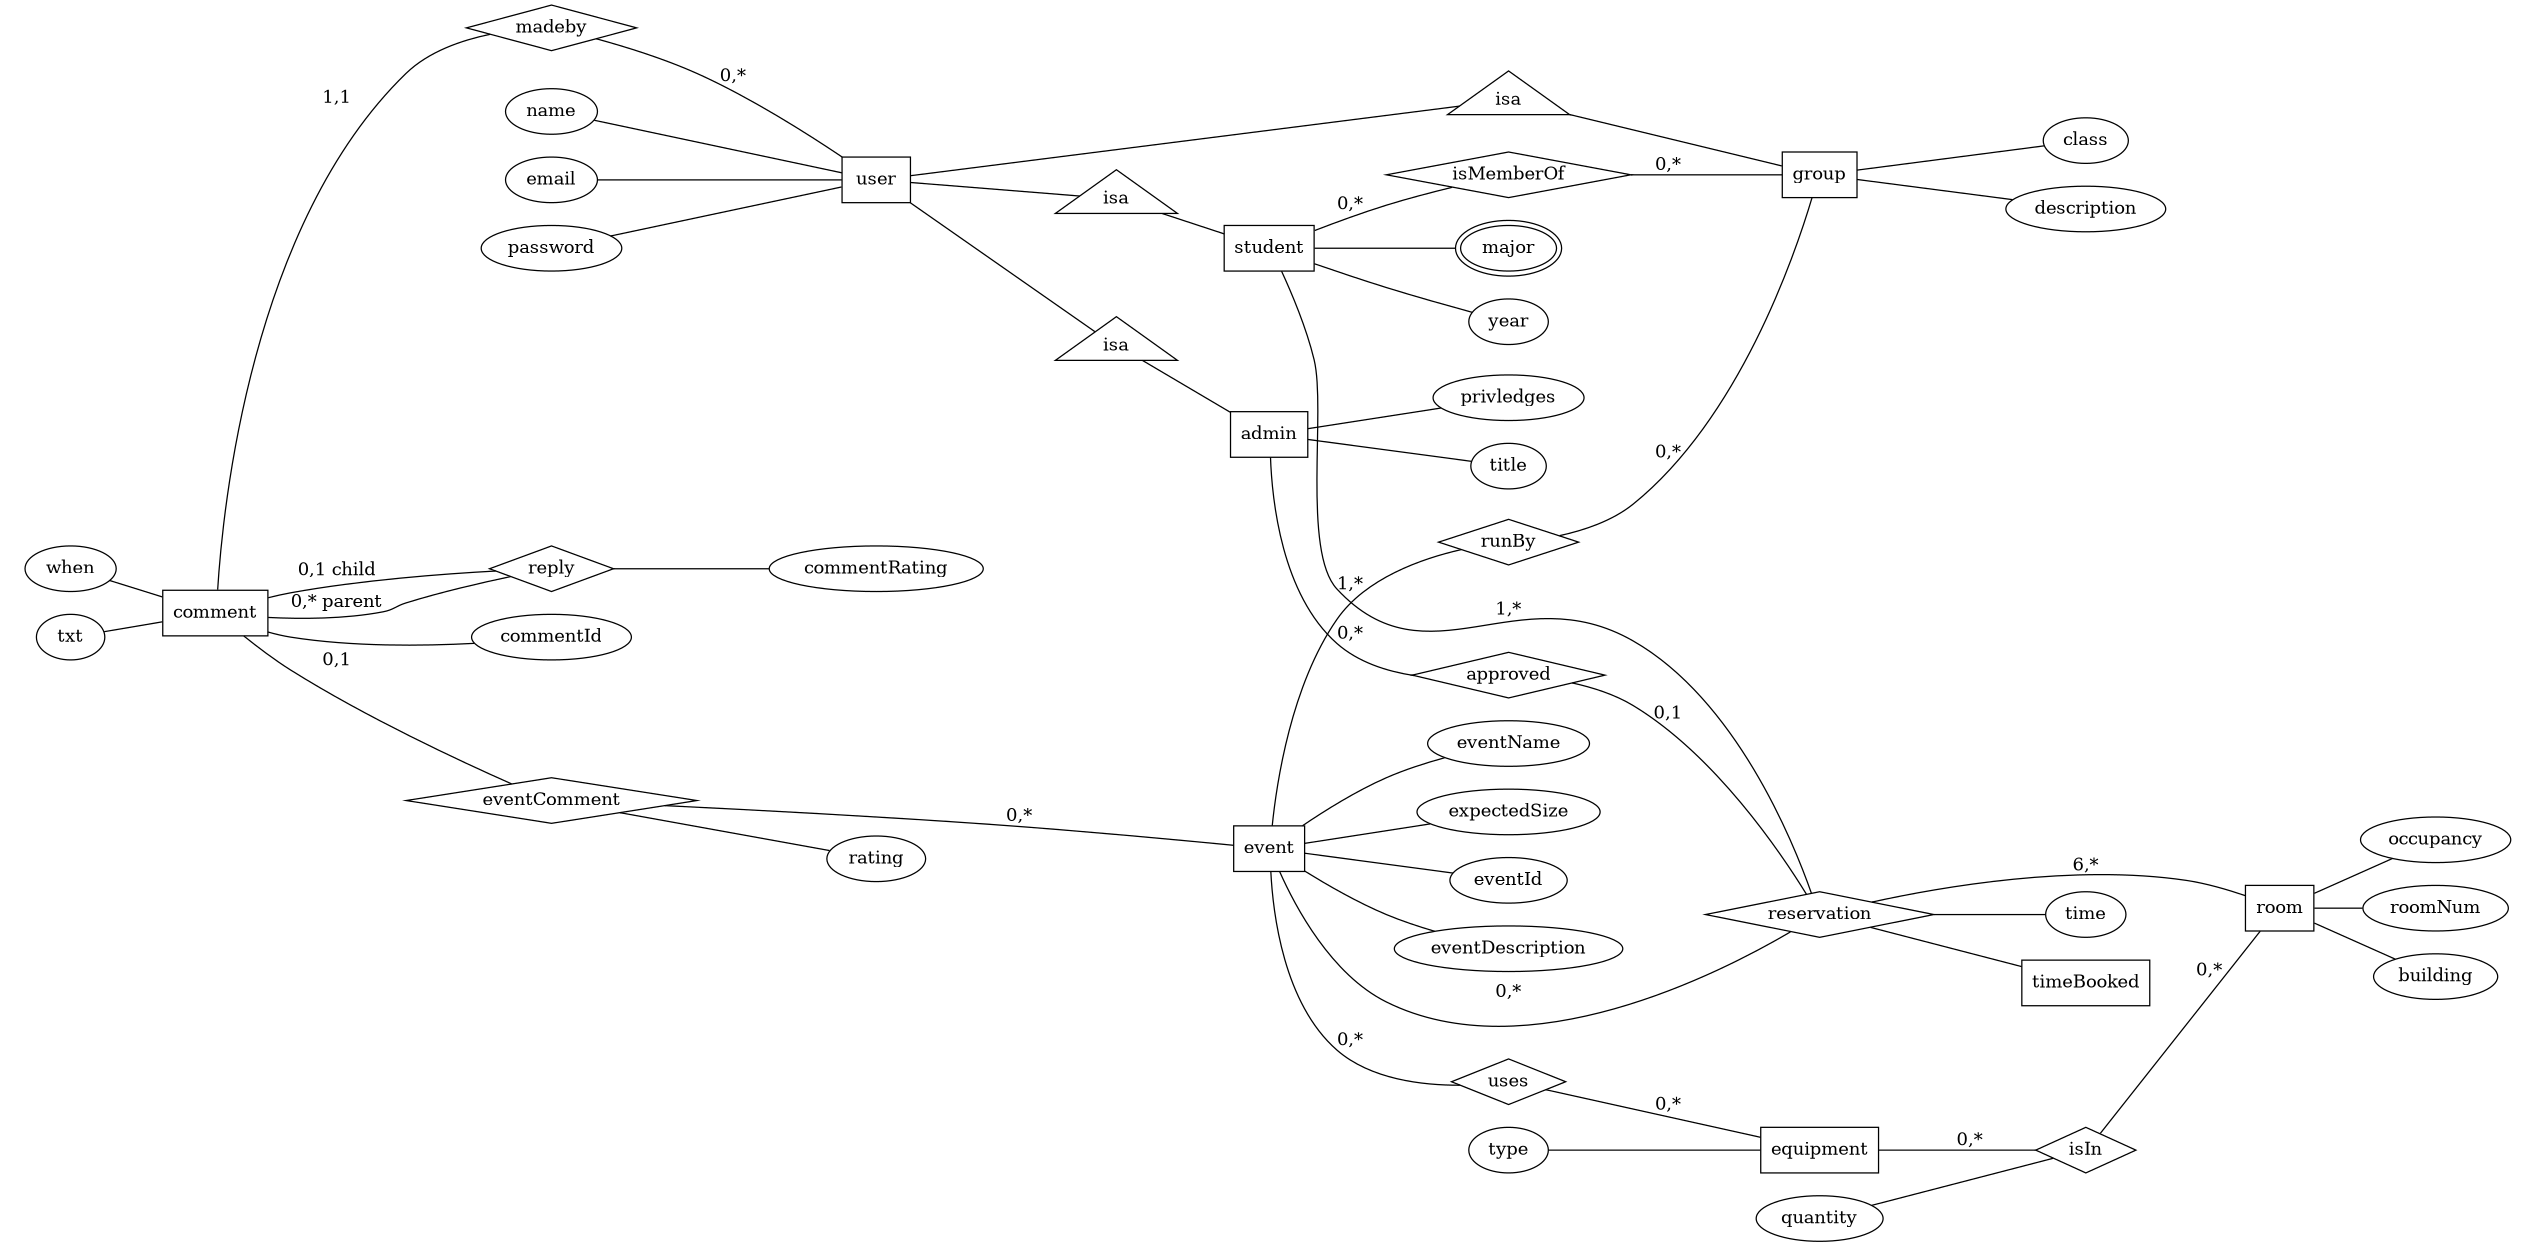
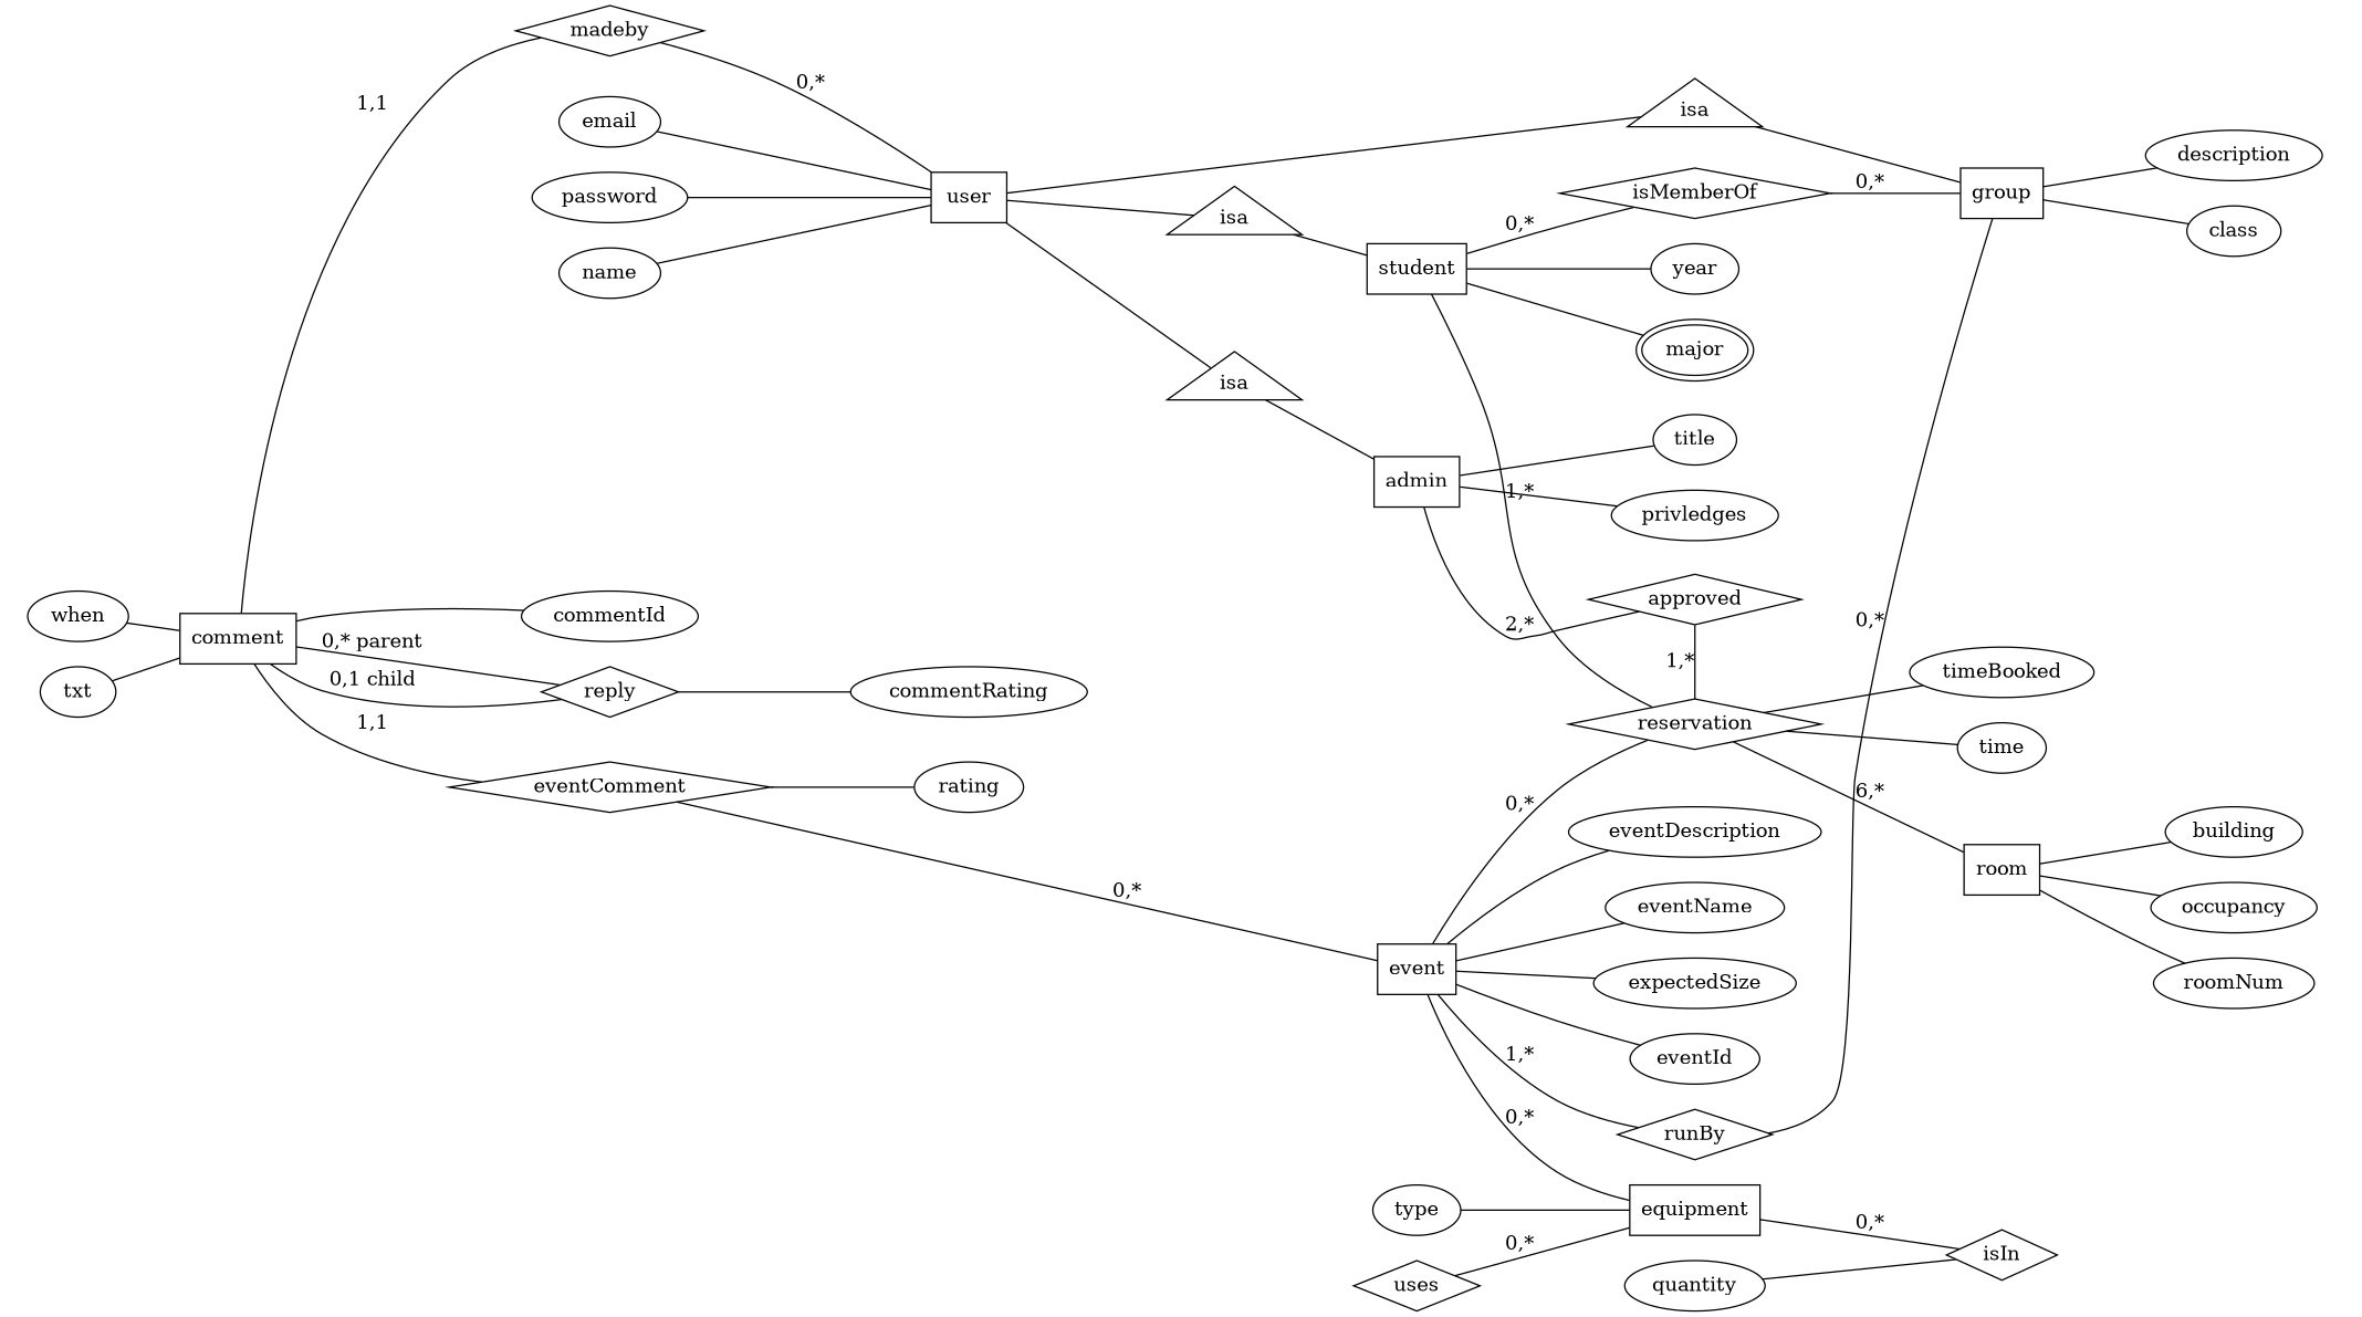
  graph {
    rankdir=LR
    user [shape=box]
    name
    email
    password
    student [shape=box]
    major [peripheries=2]
    year
    admin [shape=box]
    privledges
    title
    group [shape=box]
    class
    description
    n14 [label=isa shape=triangle]
    n15 [label=isa shape=triangle]
    n16 [label=isa shape=triangle]
    isMemberOf [shape=diamond]
    room [shape=box]
    building
    roomNum
    occupancy
    event [shape=box]
    eventName
    eventDescription
    eventId
    expectedSize
    reservation [shape=diamond]
    time
-   timeBooked [shape=box]
+   timeBooked
    comment [shape=box]
    reply [shape=diamond]
    commentId
    commentRating
    when
    txt
    equipment [shape=box]
    type
    approved [shape=diamond]
    uses [shape=diamond]
    runBy [shape=diamond]
    eventComment [shape=diamond]
    madeby [shape=diamond]
    isIn [shape=diamond]
    rating
    quantity
    subgraph cluster_1 {
      style=invis
      n14
      n15
      n16
      isMemberOf
      subgraph cluster_2 {
        style=invis
        user
        name
        email
        password
      }
      subgraph cluster_3 {
        style=invis
        student
        major
        year
      }
      subgraph cluster_4 {
        style=invis
        admin
        privledges
        title
      }
      subgraph cluster_5 {
        style=invis
        group
        class
        description
      }
    }
    subgraph cluster_6 {
      style=invis
      room
      building
      roomNum
      occupancy
    }
    subgraph cluster_7 {
      style=invis
      event
      eventName
      eventDescription
      eventId
      expectedSize
    }
    subgraph cluster_8 {
      style=invis
      reservation
      time
      timeBooked
    }
    subgraph cluster_9 {
      style=invis
      comment
      reply
      commentId
      commentRating
      when
      txt
    }
    subgraph cluster_10 {
      style=invis
      equipment
      type
    }
    user -- n14
    user -- n15
    user -- n16
    name -- user
    email -- user
    password -- user
    student -- major
    student -- year
    student -- isMemberOf [label="0,*"]
    student -- reservation [label="1,*"]
    admin -- privledges
    admin -- title
-   admin -- approved [label="0,*"]
+   admin -- approved [label="2,*"]
    group -- class
    group -- description
    n14 -- admin
    n15 -- student
    n16 -- group
    isMemberOf -- group [label="0,*"]
    room -- building
    room -- roomNum
    room -- occupancy
    event -- eventName
    event -- eventDescription
    event -- eventId
    event -- expectedSize
-   event -- uses [label="0,*"]
+   event -- equipment [label="0,*"]
    event -- runBy [label="1,*"]
    reservation -- room [label="6,*"]
    reservation -- event [label="0,*"]
    reservation -- time
    reservation -- timeBooked
    comment -- reply [label="0,* parent"]
    comment -- commentId
-   comment -- eventComment [label="0,1"]
+   comment -- eventComment [label="1,1"]
    comment -- madeby [label="1,1"]
    reply -- comment [label="0,1 child"]
    reply -- commentRating
    when -- comment
    txt -- comment
    equipment -- isIn [label="0,*"]
    type -- equipment
-   approved -- reservation [label="0,1"]
+   approved -- reservation [label="1,*"]
    uses -- equipment [label="0,*"]
    runBy -- group [label="0,*"]
    eventComment -- event [label="0,*"]
    eventComment -- rating
    madeby -- user [label="0,*"]
-   isIn -- room [label="0,*"]
    quantity -- isIn
  }
